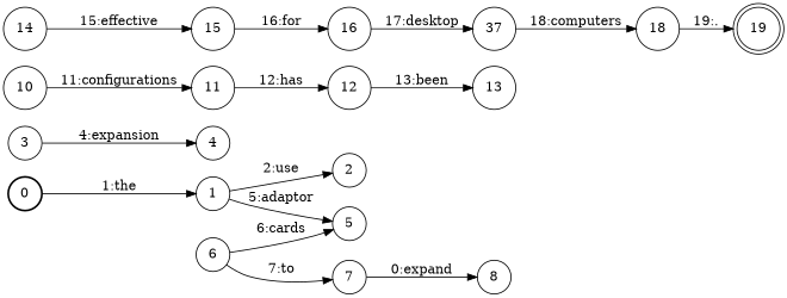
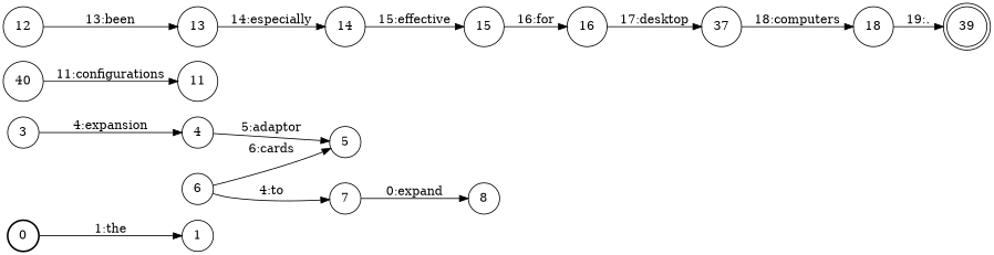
  digraph {
    nodesep=0.25
    rankdir=LR
    ranksep=0.4
    node [fontsize=14 shape=circle style=solid]
    edge [fontsize=14]
    n1 [label=0 style=bold]
    n2 [label=1]
-   n3 [label=2]
    n4 [label=3]
    n5 [label=4]
    n6 [label=5]
    n7 [label=6]
    n8 [label=7]
    n9 [label=8]
-   n10 [label=10]
+   n10 [label=40]
    n11 [label=11]
    n12 [label=12]
    n13 [label=13]
    n14 [label=14]
    n15 [label=15]
    n16 [label=16]
    n17 [label=37]
    n18 [label=18]
-   n19 [label=19 shape=doublecircle]
+   n19 [label=39 shape=doublecircle]
    n1 -> n2 [label="1:the"]
-   n2 -> n3 [label="2:use"]
    n4 -> n5 [label="4:expansion"]
-   n2 -> n6 [label="5:adaptor"]
+   n5 -> n6 [label="5:adaptor"]
    n7 -> n6 [label="6:cards"]
-   n7 -> n8 [label="7:to"]
+   n7 -> n8 [label="4:to"]
    n8 -> n9 [label="0:expand"]
    n10 -> n11 [label="11:configurations"]
-   n11 -> n12 [label="12:has"]
    n12 -> n13 [label="13:been"]
+   n13 -> n14 [label="14:especially"]
    n14 -> n15 [label="15:effective"]
    n15 -> n16 [label="16:for"]
    n16 -> n17 [label="17:desktop"]
    n17 -> n18 [label="18:computers"]
    n18 -> n19 [label="19:."]
  }
